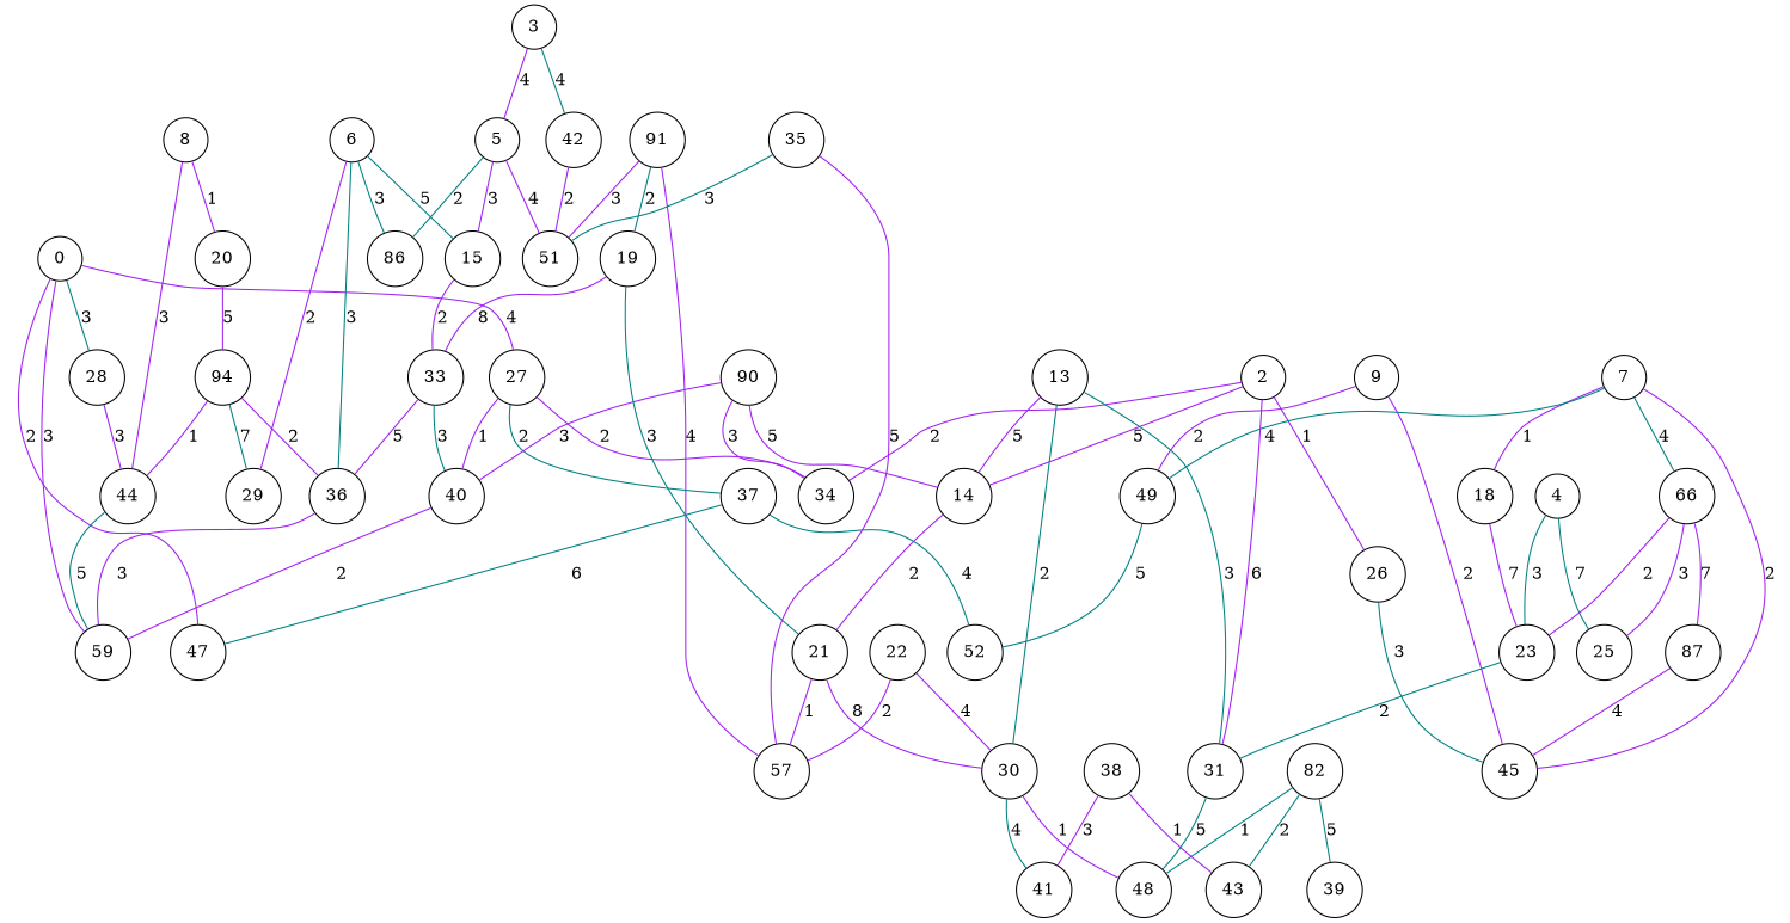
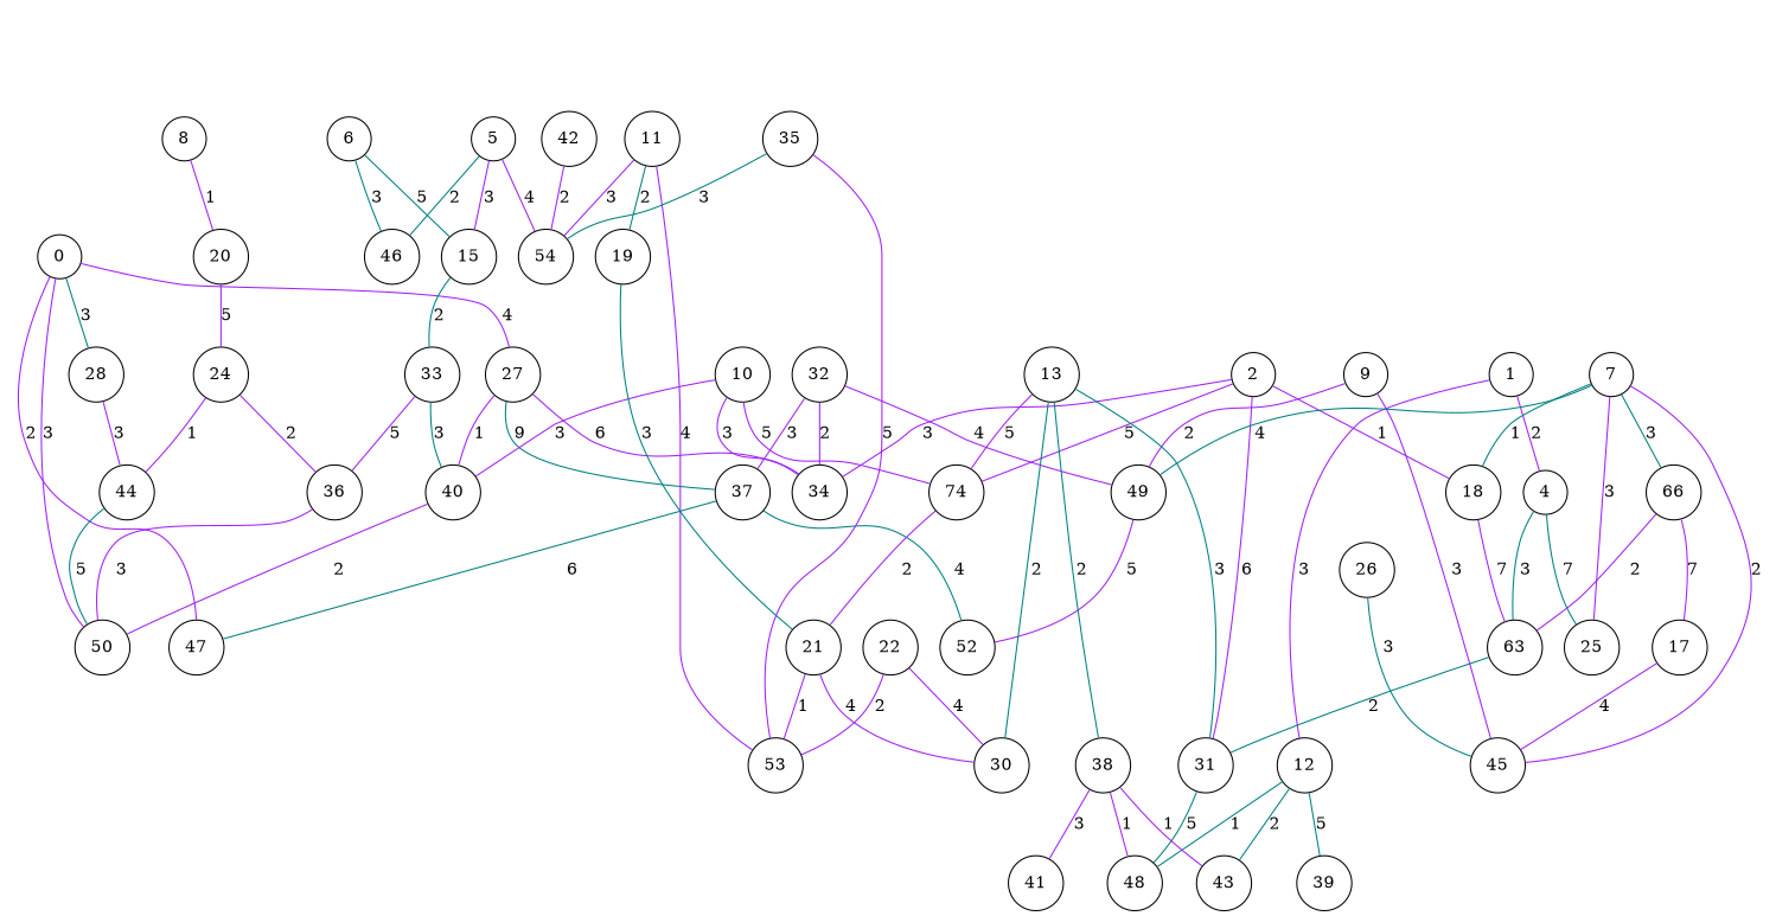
  graph {
    node [shape=circle]
    edge [color=purple]
    0
-   50 [label=59]
+   50
    27
    47
    28
    34
    40
    37
    44
    52
+   1
    4
-   12 [label=82]
-   23
+   12
+   23 [label=63]
    25
    48
    39
    43
    31
    2
-   14
+   14 [label=74]
    18
    21
-   53 [label=57]
+   53
    30
-   3
    42
    5
-   51
-   46 [label=86]
+   51 [label=54]
+   46
    15
    33
    36
    6
-   29
    7
    49
    45
    n39 [label=66]
-   17 [label=87]
+   17
    8
    20
-   24 [label=94]
+   24
    9
-   10 [label=90]
-   11 [label=91]
+   10
+   11
    19
    13
    38
    41
    22
    26
+   32
    35
    0 -- 50 [label=3]
    0 -- 27 [label=4]
    0 -- 47 [label=2]
    0 -- 28 [color=teal label=3]
-   27 -- 34 [label=2]
+   27 -- 34 [label=6]
    27 -- 40 [label=1]
-   27 -- 37 [color=teal label=2]
+   27 -- 37 [color=teal label=9]
    28 -- 44 [label=3]
    40 -- 50 [label=2]
    37 -- 47 [color=teal label=6]
    37 -- 52 [color=teal label=4]
    44 -- 50 [color=teal label=5]
+   1 -- 4 [label=2]
+   1 -- 12 [label=3]
    4 -- 23 [color=teal label=3]
    4 -- 25 [color=teal label=7]
    12 -- 48 [color=teal label=1]
    12 -- 39 [color=teal label=5]
    12 -- 43 [color=teal label=2]
    23 -- 31 [color=teal label=2]
    31 -- 48 [color=teal label=5]
-   2 -- 34 [label=2]
+   2 -- 34 [label=3]
    2 -- 31 [label=6]
    2 -- 14 [label=5]
-   2 -- 26 [label=1]
+   2 -- 18 [label=1]
    14 -- 21 [label=2]
    18 -- 23 [label=7]
    21 -- 53 [label=1]
-   21 -- 30 [label=8]
-   30 -- 41 [color=teal label=4]
-   3 -- 42 [color=teal label=4]
-   3 -- 5 [label=4]
+   21 -- 30 [label=4]
    42 -- 51 [label=2]
    5 -- 51 [label=4]
    5 -- 46 [color=teal label=2]
    5 -- 15 [label=3]
-   15 -- 33 [label=2]
+   15 -- 33 [color=teal label=2]
    33 -- 40 [color=teal label=3]
    33 -- 36 [label=5]
    36 -- 50 [label=3]
    6 -- 46 [color=teal label=3]
    6 -- 15 [color=teal label=5]
-   6 -- 36 [color=teal label=3]
-   6 -- 29 [label=2]
-   7 -- 18 [label=1]
+   7 -- 18 [color=teal label=1]
    7 -- 49 [color=teal label=4]
    7 -- 45 [label=2]
-   7 -- n39 [color=teal label=4]
-   49 -- 52 [color=teal label=5]
+   7 -- n39 [color=teal label=3]
+   49 -- 52 [label=5]
    n39 -- 23 [label=2]
-   n39 -- 25 [label=3]
+   7 -- 25 [label=3]
    n39 -- 17 [label=7]
    17 -- 45 [label=4]
-   8 -- 44 [label=3]
    8 -- 20 [label=1]
    20 -- 24 [label=5]
    24 -- 44 [label=1]
    24 -- 36 [label=2]
-   24 -- 29 [color=teal label=7]
    9 -- 49 [label=2]
-   9 -- 45 [label=2]
+   9 -- 45 [label=3]
    10 -- 34 [label=3]
    10 -- 40 [label=3]
    10 -- 14 [label=5]
    11 -- 53 [label=4]
    11 -- 51 [label=3]
    11 -- 19 [color=teal label=2]
    19 -- 21 [color=teal label=3]
-   19 -- 33 [label=8]
    13 -- 31 [color=teal label=3]
    13 -- 14 [label=5]
    13 -- 30 [color=teal label=2]
-   30 -- 48 [label=1]
+   13 -- 38 [color=teal label=2]
+   38 -- 48 [label=1]
    38 -- 43 [label=1]
    38 -- 41 [label=3]
    22 -- 53 [label=2]
    22 -- 30 [label=4]
    26 -- 45 [color=teal label=3]
+   32 -- 34 [label=2]
+   32 -- 37 [label=3]
+   32 -- 49 [label=4]
    35 -- 53 [label=5]
    35 -- 51 [color=teal label=3]
  }
